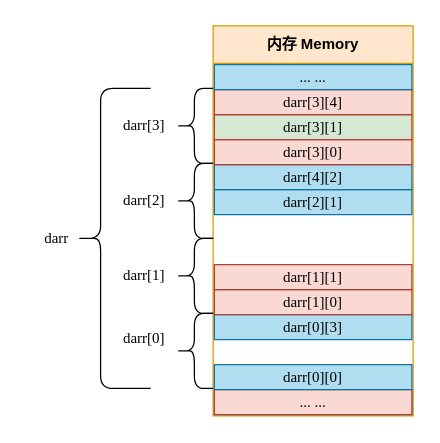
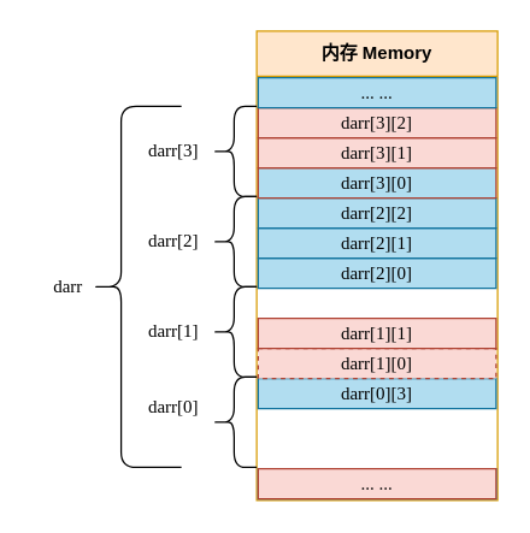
  <mxCell id="0" />
  <mxCell id="1" parent="0" />
  <mxCell id="2" value="内存 Memory" style="swimlane;whiteSpace=wrap;html=1;startSize=30;fillColor=#ffe6cc;strokeColor=#d79b00;" parent="1" vertex="1"><mxGeometry x="170" y="20" width="160" height="312" as="geometry"><mxRectangle x="330" y="170" width="110" height="30" as="alternateBounds" /></mxGeometry></mxCell>
  <mxCell id="3" value="... ..." style="rounded=0;whiteSpace=wrap;html=1;fillColor=#b1ddf0;strokeColor=#10739e;fontFamily=consolas;" parent="2" vertex="1"><mxGeometry x="1" y="291" width="158" height="20" as="geometry" /></mxCell>
  <mxCell id="4" value="... ..." style="rounded=0;whiteSpace=wrap;html=1;fillColor=#fad9d5;strokeColor=#ae4132;fontFamily=consolas;" parent="2" vertex="1"><mxGeometry x="1" y="291" width="158" height="20" as="geometry" /></mxCell>
- <mxCell id="5" value="darr[0][0]" style="rounded=0;whiteSpace=wrap;html=1;fillColor=#b1ddf0;strokeColor=#10739e;fontFamily=consolas;" parent="2" vertex="1"><mxGeometry x="1" y="271" width="158" height="20" as="geometry" /></mxCell>
  <mxCell id="6" value="darr[0][3]" style="rounded=0;whiteSpace=wrap;html=1;fillColor=#b1ddf0;strokeColor=#10739e;fontFamily=consolas;" parent="2" vertex="1"><mxGeometry x="1" y="231" width="158" height="20" as="geometry" /></mxCell>
- <mxCell id="7" value="darr[1][0]" style="rounded=0;whiteSpace=wrap;html=1;fillColor=#fad9d5;strokeColor=#ae4132;fontFamily=consolas;" parent="2" vertex="1"><mxGeometry x="1" y="211" width="158" height="20" as="geometry" /></mxCell>
+ <mxCell id="7" value="darr[1][0]" style="rounded=0;whiteSpace=wrap;html=1;fillColor=#fad9d5;strokeColor=#ae4132;fontFamily=consolas;dashed=1;" parent="2" vertex="1"><mxGeometry x="1" y="211" width="158" height="20" as="geometry" /></mxCell>
  <mxCell id="8" value="darr[1][1]" style="rounded=0;whiteSpace=wrap;html=1;fillColor=#fad9d5;strokeColor=#ae4132;fontFamily=consolas;" parent="2" vertex="1"><mxGeometry x="1" y="191" width="158" height="20" as="geometry" /></mxCell>
+ <mxCell id="9" value="darr[2][0]" style="rounded=0;whiteSpace=wrap;html=1;fillColor=#b1ddf0;strokeColor=#10739e;fontFamily=consolas;" parent="2" vertex="1"><mxGeometry x="1" y="151" width="158" height="20" as="geometry" /></mxCell>
  <mxCell id="10" value="darr[2][1]" style="rounded=0;whiteSpace=wrap;html=1;fillColor=#b1ddf0;strokeColor=#10739e;fontFamily=consolas;" parent="2" vertex="1"><mxGeometry x="1" y="131" width="158" height="20" as="geometry" /></mxCell>
- <mxCell id="11" value="darr[4][2]" style="rounded=0;whiteSpace=wrap;html=1;fillColor=#b1ddf0;strokeColor=#10739e;fontFamily=consolas;" parent="2" vertex="1"><mxGeometry x="1" y="111" width="158" height="20" as="geometry" /></mxCell>
- <mxCell id="12" value="darr[3][0]" style="rounded=0;whiteSpace=wrap;html=1;fillColor=#fad9d5;strokeColor=#ae4132;fontFamily=consolas;" parent="2" vertex="1"><mxGeometry x="1" y="91" width="158" height="20" as="geometry" /></mxCell>
- <mxCell id="13" value="darr[3][1]" style="rounded=0;whiteSpace=wrap;html=1;fillColor=#d5e8d4;strokeColor=#ae4132;fontFamily=consolas;" parent="2" vertex="1"><mxGeometry x="1" y="71" width="158" height="20" as="geometry" /></mxCell>
- <mxCell id="14" value="darr[3][4]" style="rounded=0;whiteSpace=wrap;html=1;fillColor=#fad9d5;strokeColor=#ae4132;fontFamily=consolas;" parent="2" vertex="1"><mxGeometry x="1" y="51" width="158" height="20" as="geometry" /></mxCell>
+ <mxCell id="11" value="darr[2][2]" style="rounded=0;whiteSpace=wrap;html=1;fillColor=#b1ddf0;strokeColor=#10739e;fontFamily=consolas;" parent="2" vertex="1"><mxGeometry x="1" y="111" width="158" height="20" as="geometry" /></mxCell>
+ <mxCell id="12" value="darr[3][0]" style="rounded=0;whiteSpace=wrap;html=1;fillColor=#b1ddf0;strokeColor=#ae4132;fontFamily=consolas;" parent="2" vertex="1"><mxGeometry x="1" y="91" width="158" height="20" as="geometry" /></mxCell>
+ <mxCell id="13" value="darr[3][1]" style="rounded=0;whiteSpace=wrap;html=1;fillColor=#fad9d5;strokeColor=#ae4132;fontFamily=consolas;" parent="2" vertex="1"><mxGeometry x="1" y="71" width="158" height="20" as="geometry" /></mxCell>
+ <mxCell id="14" value="darr[3][2]" style="rounded=0;whiteSpace=wrap;html=1;fillColor=#fad9d5;strokeColor=#ae4132;fontFamily=consolas;" parent="2" vertex="1"><mxGeometry x="1" y="51" width="158" height="20" as="geometry" /></mxCell>
  <mxCell id="15" value="... ..." style="rounded=0;whiteSpace=wrap;html=1;fillColor=#b1ddf0;strokeColor=#10739e;fontFamily=consolas;" parent="2" vertex="1"><mxGeometry x="1" y="31" width="158" height="20" as="geometry" /></mxCell>
  <mxCell id="16" value="" style="shape=curlyBracket;whiteSpace=wrap;html=1;rounded=1;labelPosition=left;verticalLabelPosition=middle;align=right;verticalAlign=middle;" parent="1" vertex="1"><mxGeometry x="140" y="250" width="30" height="60" as="geometry" /></mxCell>
  <mxCell id="17" value="&lt;font face=&quot;consolas&quot;&gt;darr[0]&lt;/font&gt;" style="text;html=1;strokeColor=none;fillColor=none;align=center;verticalAlign=middle;whiteSpace=wrap;rounded=0;" parent="1" vertex="1"><mxGeometry x="90" y="255" width="50" height="30" as="geometry" /></mxCell>
  <mxCell id="18" value="&lt;font face=&quot;consolas&quot;&gt;darr[1]&lt;/font&gt;" style="text;html=1;strokeColor=none;fillColor=none;align=center;verticalAlign=middle;whiteSpace=wrap;rounded=0;" parent="1" vertex="1"><mxGeometry x="90" y="205" width="50" height="30" as="geometry" /></mxCell>
  <mxCell id="19" value="" style="shape=curlyBracket;whiteSpace=wrap;html=1;rounded=1;labelPosition=left;verticalLabelPosition=middle;align=right;verticalAlign=middle;" parent="1" vertex="1"><mxGeometry x="140" y="190" width="30" height="60" as="geometry" /></mxCell>
  <mxCell id="20" value="&lt;font face=&quot;consolas&quot;&gt;darr[2]&lt;/font&gt;" style="text;html=1;strokeColor=none;fillColor=none;align=center;verticalAlign=middle;whiteSpace=wrap;rounded=0;" parent="1" vertex="1"><mxGeometry x="90" y="145" width="50" height="30" as="geometry" /></mxCell>
  <mxCell id="21" value="" style="shape=curlyBracket;whiteSpace=wrap;html=1;rounded=1;labelPosition=left;verticalLabelPosition=middle;align=right;verticalAlign=middle;" parent="1" vertex="1"><mxGeometry x="140" y="130" width="30" height="60" as="geometry" /></mxCell>
  <mxCell id="22" value="" style="shape=curlyBracket;whiteSpace=wrap;html=1;rounded=1;labelPosition=left;verticalLabelPosition=middle;align=right;verticalAlign=middle;" vertex="1" parent="1"><mxGeometry x="140" y="70" width="30" height="60" as="geometry" /></mxCell>
  <mxCell id="23" value="&lt;font face=&quot;consolas&quot;&gt;darr[3]&lt;/font&gt;" style="text;html=1;strokeColor=none;fillColor=none;align=center;verticalAlign=middle;whiteSpace=wrap;rounded=0;" vertex="1" parent="1"><mxGeometry x="90" y="85" width="50" height="30" as="geometry" /></mxCell>
  <mxCell id="24" value="" style="shape=curlyBracket;whiteSpace=wrap;html=1;rounded=1;labelPosition=left;verticalLabelPosition=middle;align=right;verticalAlign=middle;size=0.333;" vertex="1" parent="1"><mxGeometry x="60" y="70" width="60" height="240" as="geometry" /></mxCell>
  <mxCell id="25" value="&lt;font face=&quot;consolas&quot;&gt;darr&lt;br&gt;&lt;/font&gt;" style="text;html=1;strokeColor=none;fillColor=none;align=center;verticalAlign=middle;whiteSpace=wrap;rounded=0;" vertex="1" parent="1"><mxGeometry x="20" y="175" width="50" height="30" as="geometry" /></mxCell>
